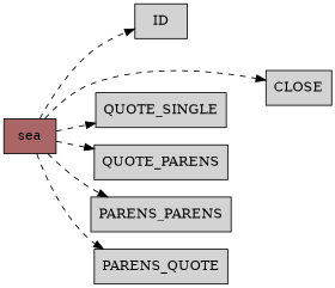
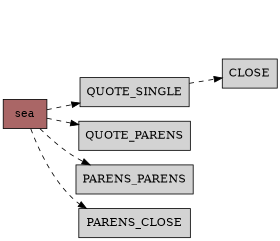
  digraph {
    rankdir=LR
    node [shape=box style=filled]
    edge [style=dashed]
    sea [fillcolor="#aa6666"]
-   ID
    n3 [label=CLOSE]
    QUOTE_SINGLE
    n5 [label=QUOTE_PARENS]
    n6 [label=PARENS_PARENS]
-   PARENS_CLOSE [label=PARENS_QUOTE]
-   sea -> ID
-   sea -> n3
+   PARENS_CLOSE
+   QUOTE_SINGLE -> n3
    sea -> QUOTE_SINGLE
    sea -> n5
    sea -> n6
    sea -> PARENS_CLOSE
  }
